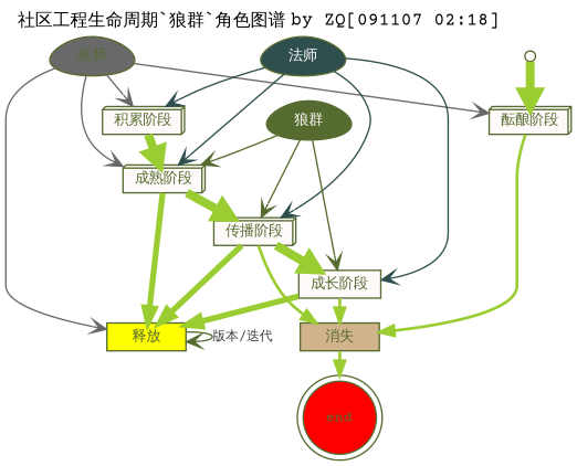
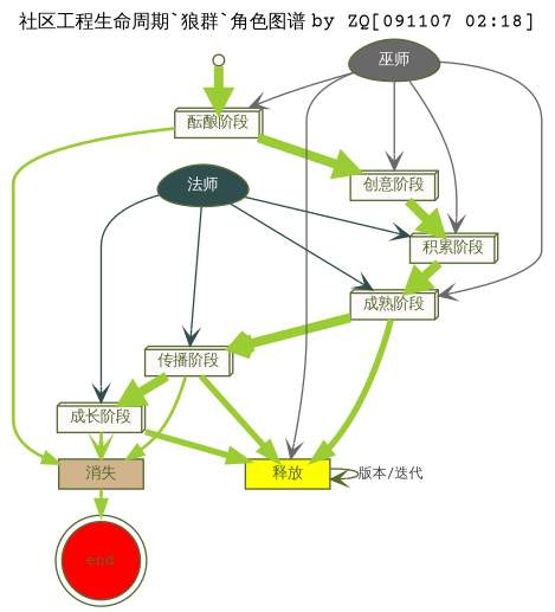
  digraph {
    fontname="Courier Prime"
    fontsize=12.0
    label="社区工程生命周期`狼群`角色图谱 by ZQ[091107 02:18]"
    labeljust=l
    labelloc=t
    rankdir=TB
    ranksep=0.2
    node [color=darkolivegreen fillcolor=snow fontcolor=darkolivegreen fontname="Courier Prime" fontsize=10.0 shape=box3d style=filled]
    edge [arrowhead=normal arrowtail=none color=yellowgreen fontcolor=gray25 fontname="Courier Prime" fontsize=9.0]
    n1 [height=0.1 label="开始" shape=point]
    n2 [height=0.1 label="酝酿阶段"]
+   n3 [height=0.1 label="创意阶段"]
    n4 [fillcolor=tan height=0.1 label="消失" shape=box]
    end [fillcolor=red height=0.1 shape=doublecircle]
    n6 [height=0.1 label="积累阶段"]
    n7 [height=0.1 label="成熟阶段"]
    n8 [height=0.1 label="传播阶段"]
    n9 [fillcolor=yellow height=0.1 label="释放" shape=box]
-   n10 [height=0.1 label="成长阶段" shape=box]
-   n11 [fillcolor=dimgray height=0.1 label="巫师" shape=egg]
+   n10 [height=0.1 label="成长阶段"]
+   n11 [fillcolor=dimgray fontcolor=snow height=0.1 label="巫师" shape=egg]
    n12 [fillcolor=darkslategray fontcolor=snow height=0.1 label="法师" shape=egg]
-   n13 [fillcolor=darkolivegreen fontcolor=snow height=0.1 label="狼群" shape=egg]
    n1 -> n2 [style="setlinewidth(6)"]
+   n2 -> n3 [style="setlinewidth(6)"]
    n2 -> n4 [style="setlinewidth(2)"]
+   n3 -> n6 [style="setlinewidth(6)"]
    n4 -> end [style="setlinewidth(2)"]
    n6 -> n7 [style="setlinewidth(6)"]
-   n7 -> n8 [style="setlinewidth(6)"]
+   n7 -> n8 [arrowhead=vee style="setlinewidth(6)"]
    n7 -> n9 [style="setlinewidth(4)"]
    n8 -> n4 [style="setlinewidth(2)"]
    n8 -> n9 [style="setlinewidth(4)"]
    n8 -> n10 [style="setlinewidth(6)"]
    n9 -> n9 [arrowhead=vee color=darkolivegreen label="版本/迭代"]
-   n10 -> n4 [style="setlinewidth(2)"]
+   n10 -> n4 [arrowhead=vee style="setlinewidth(2)"]
    n10 -> n9 [style="setlinewidth(4)"]
    n11 -> n2 [arrowhead=vee color=dimgray]
+   n11 -> n3 [arrowhead=vee color=dimgray]
    n11 -> n6 [arrowhead=vee color=dimgray]
    n11 -> n7 [arrowhead=vee color=dimgray]
    n11 -> n9 [arrowhead=vee color=dimgray]
    n12 -> n6 [arrowhead=vee color=darkslategray]
    n12 -> n7 [arrowhead=vee color=darkslategray]
    n12 -> n8 [arrowhead=vee color=darkslategray]
    n12 -> n10 [arrowhead=vee color=darkslategray]
-   n13 -> n7 [arrowhead=vee color=darkolivegreen]
-   n13 -> n8 [arrowhead=vee color=darkolivegreen]
-   n13 -> n10 [arrowhead=vee color=darkolivegreen]
  }
